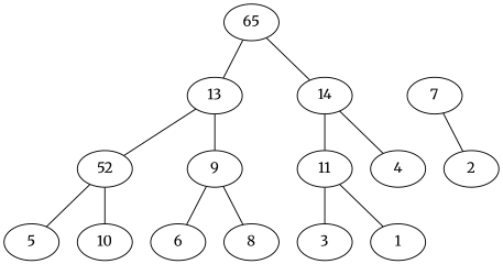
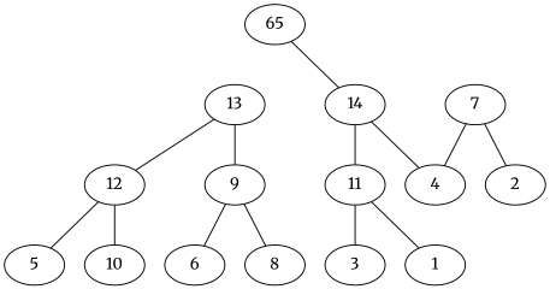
  strict graph {
    fontname=Merriweather
    node [fontname=Merriweather]
    edge [fontname=Merriweather]
    n1 [label=65]
    14
    13
    11
    4
    9
-   12 [label=52]
+   12
    3
    1
    7
    2
    6
    8
    5
    10
    n1 -- 14
-   n1 -- 13
    14 -- 11
    14 -- 4
    13 -- 9
    13 -- 12
    11 -- 3
    11 -- 1
    9 -- 6
    9 -- 8
    12 -- 5
    12 -- 10
+   7 -- 4
    7 -- 2
  }
